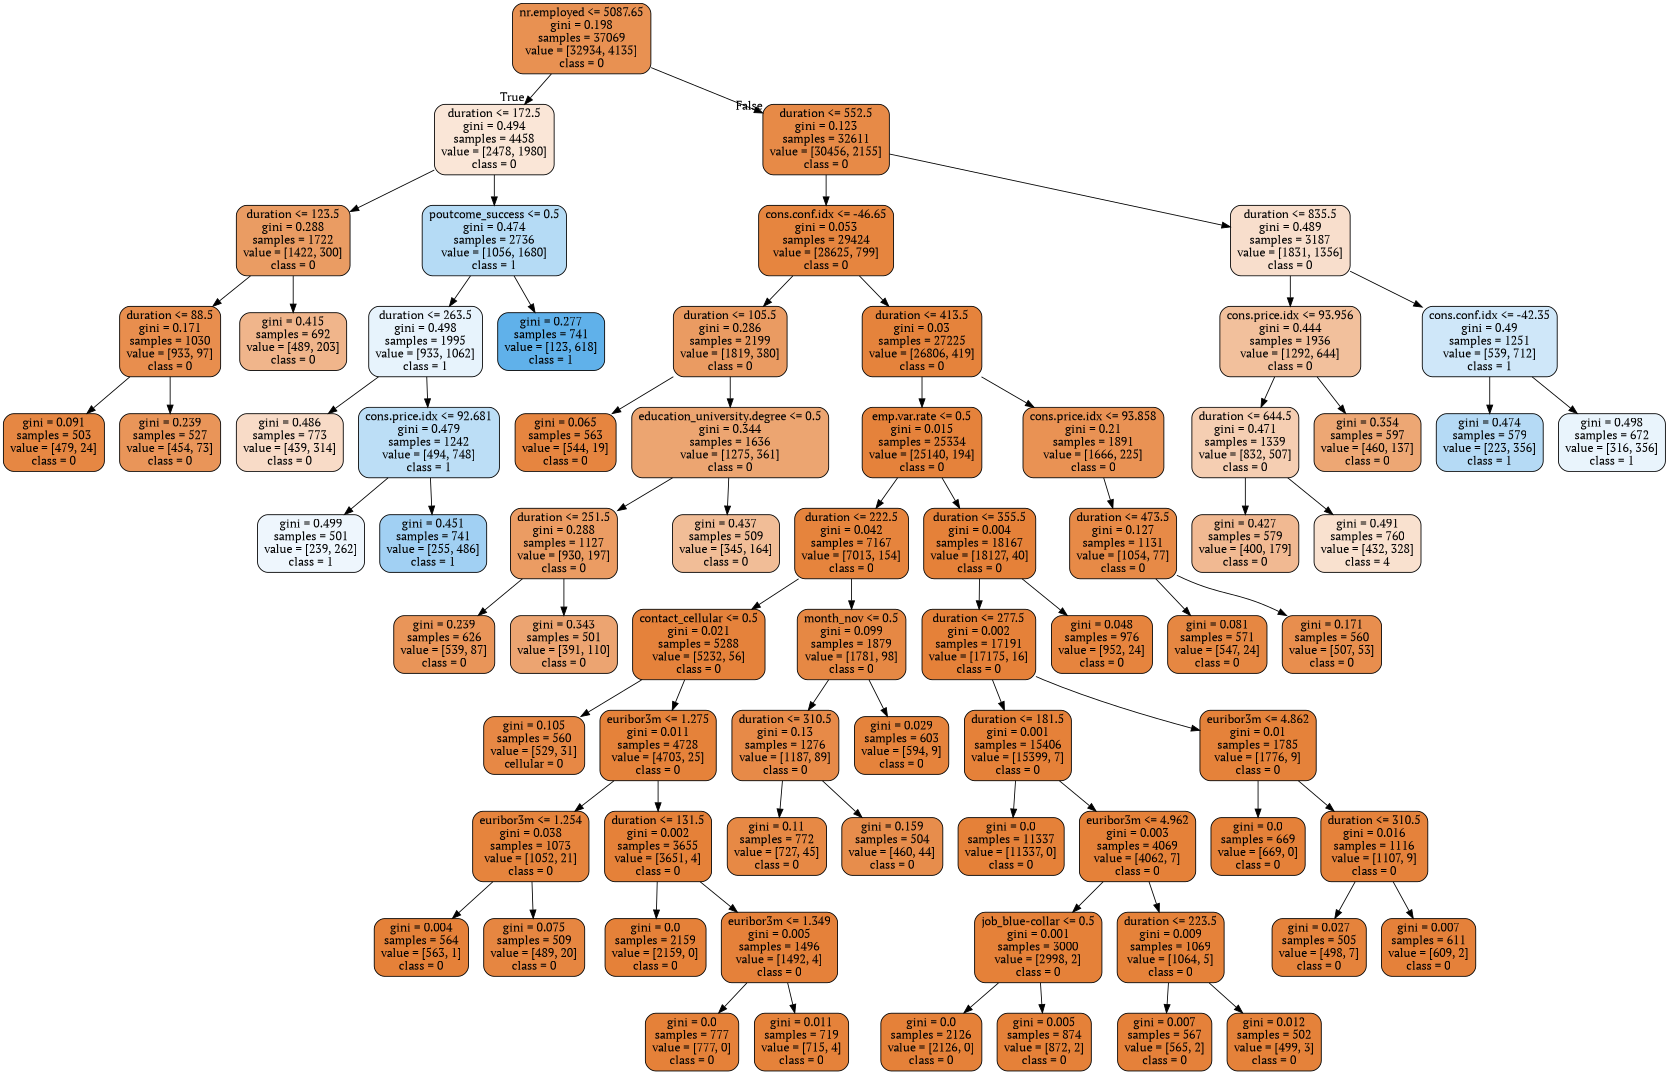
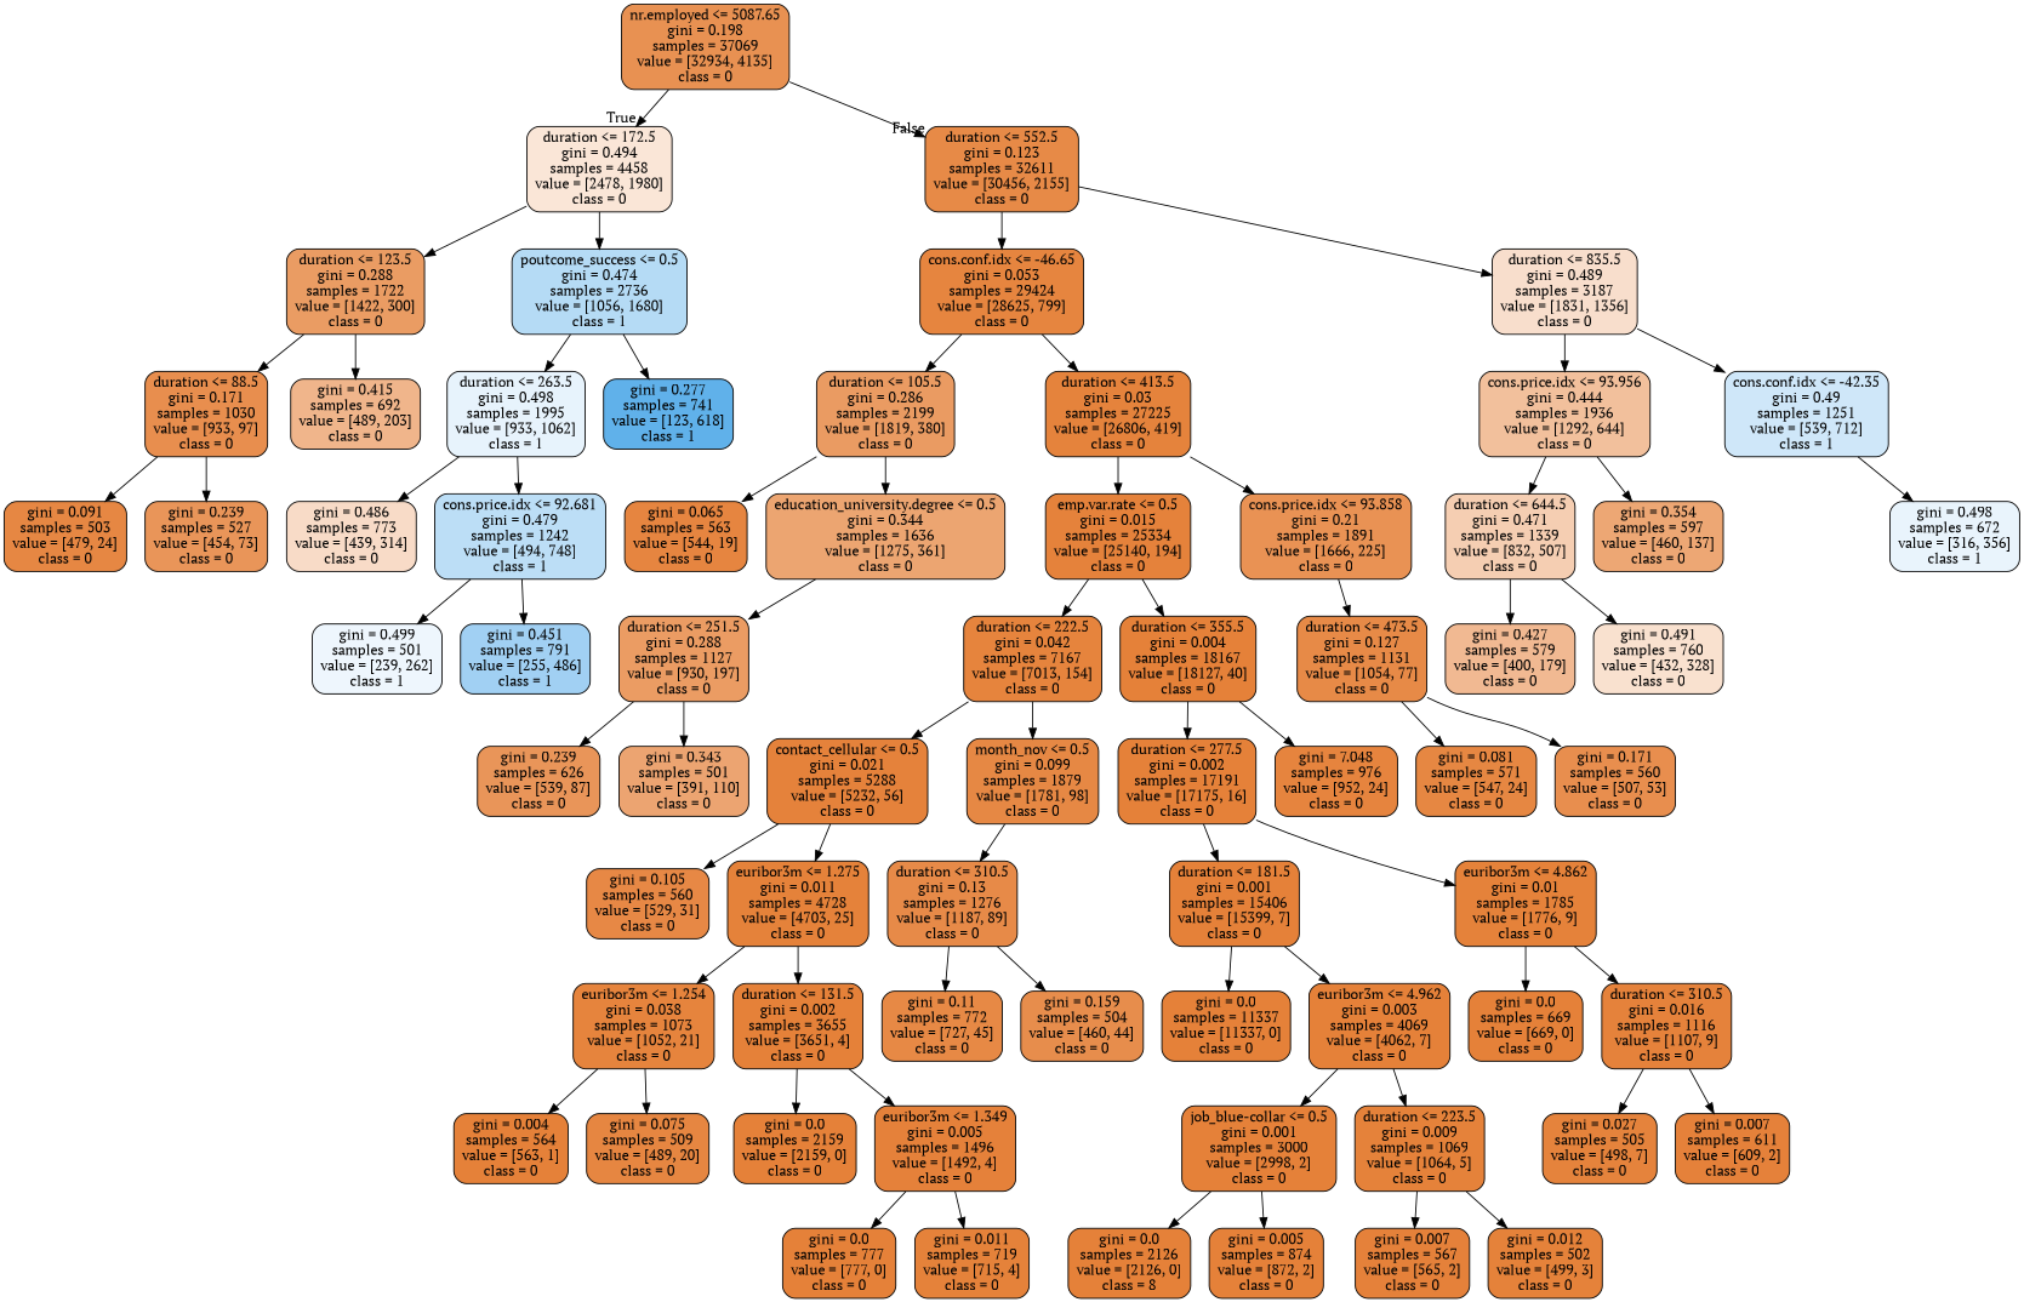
  digraph {
    fontname="PT Serif"
    node [color=black fillcolor="#e58139" fontname="PT Serif" shape=box style="filled, rounded"]
    edge [fontname="PT Serif"]
    n1 [fillcolor="#e89152" label="nr.employed <= 5087.65\ngini = 0.198\nsamples = 37069\nvalue = [32934, 4135]\nclass = 0"]
    n2 [fillcolor="#fae6d7" label="duration <= 172.5\ngini = 0.494\nsamples = 4458\nvalue = [2478, 1980]\nclass = 0"]
    n3 [fillcolor="#e78a47" label="duration <= 552.5\ngini = 0.123\nsamples = 32611\nvalue = [30456, 2155]\nclass = 0"]
    n4 [fillcolor="#ea9c63" label="duration <= 123.5\ngini = 0.288\nsamples = 1722\nvalue = [1422, 300]\nclass = 0"]
    n5 [fillcolor="#b5dbf5" label="poutcome_success <= 0.5\ngini = 0.474\nsamples = 2736\nvalue = [1056, 1680]\nclass = 1"]
    n6 [fillcolor="#e6853f" label="cons.conf.idx <= -46.65\ngini = 0.053\nsamples = 29424\nvalue = [28625, 799]\nclass = 0"]
    n7 [fillcolor="#f8decc" label="duration <= 835.5\ngini = 0.489\nsamples = 3187\nvalue = [1831, 1356]\nclass = 0"]
    n8 [fillcolor="#e88e4e" label="duration <= 88.5\ngini = 0.171\nsamples = 1030\nvalue = [933, 97]\nclass = 0"]
    n9 [fillcolor="#f0b58b" label="gini = 0.415\nsamples = 692\nvalue = [489, 203]\nclass = 0"]
    n10 [fillcolor="#e7f3fc" label="duration <= 263.5\ngini = 0.498\nsamples = 1995\nvalue = [933, 1062]\nclass = 1"]
    n11 [fillcolor="#60b1ea" label="gini = 0.277\nsamples = 741\nvalue = [123, 618]\nclass = 1"]
    n12 [fillcolor="#e68743" label="gini = 0.091\nsamples = 503\nvalue = [479, 24]\nclass = 0"]
    n13 [fillcolor="#e99559" label="gini = 0.239\nsamples = 527\nvalue = [454, 73]\nclass = 0"]
    n14 [fillcolor="#f8dbc7" label="gini = 0.486\nsamples = 773\nvalue = [439, 314]\nclass = 0"]
    n15 [fillcolor="#bcdef6" label="cons.price.idx <= 92.681\ngini = 0.479\nsamples = 1242\nvalue = [494, 748]\nclass = 1"]
    n16 [fillcolor="#eef6fd" label="gini = 0.499\nsamples = 501\nvalue = [239, 262]\nclass = 1"]
-   n17 [fillcolor="#a1d0f3" label="gini = 0.451\nsamples = 741\nvalue = [255, 486]\nclass = 1"]
+   n17 [fillcolor="#a1d0f3" label="gini = 0.451\nsamples = 791\nvalue = [255, 486]\nclass = 1"]
    n18 [fillcolor="#ea9b62" label="duration <= 105.5\ngini = 0.286\nsamples = 2199\nvalue = [1819, 380]\nclass = 0"]
    n19 [fillcolor="#e5833c" label="duration <= 413.5\ngini = 0.03\nsamples = 27225\nvalue = [26806, 419]\nclass = 0"]
    n20 [fillcolor="#f2c09c" label="cons.price.idx <= 93.956\ngini = 0.444\nsamples = 1936\nvalue = [1292, 644]\nclass = 0"]
    n21 [fillcolor="#cfe7f9" label="cons.conf.idx <= -42.35\ngini = 0.49\nsamples = 1251\nvalue = [539, 712]\nclass = 1"]
    n22 [fillcolor="#e68540" label="gini = 0.065\nsamples = 563\nvalue = [544, 19]\nclass = 0"]
    n23 [fillcolor="#eca571" label="education_university.degree <= 0.5\ngini = 0.344\nsamples = 1636\nvalue = [1275, 361]\nclass = 0"]
    n24 [fillcolor="#e5823b" label="emp.var.rate <= 0.5\ngini = 0.015\nsamples = 25334\nvalue = [25140, 194]\nclass = 0"]
    n25 [fillcolor="#e99254" label="cons.price.idx <= 93.858\ngini = 0.21\nsamples = 1891\nvalue = [1666, 225]\nclass = 0"]
    n26 [fillcolor="#eb9c63" label="duration <= 251.5\ngini = 0.288\nsamples = 1127\nvalue = [930, 197]\nclass = 0"]
-   n27 [fillcolor="#f1bd97" label="gini = 0.437\nsamples = 509\nvalue = [345, 164]\nclass = 0"]
    n28 [fillcolor="#e99559" label="gini = 0.239\nsamples = 626\nvalue = [539, 87]\nclass = 0"]
    n29 [fillcolor="#eca471" label="gini = 0.343\nsamples = 501\nvalue = [391, 110]\nclass = 0"]
    n30 [fillcolor="#e6843d" label="duration <= 222.5\ngini = 0.042\nsamples = 7167\nvalue = [7013, 154]\nclass = 0"]
    n31 [label="duration <= 355.5\ngini = 0.004\nsamples = 18167\nvalue = [18127, 40]\nclass = 0"]
    n32 [fillcolor="#e78a47" label="duration <= 473.5\ngini = 0.127\nsamples = 1131\nvalue = [1054, 77]\nclass = 0"]
    n33 [fillcolor="#e5823b" label="contact_cellular <= 0.5\ngini = 0.021\nsamples = 5288\nvalue = [5232, 56]\nclass = 0"]
    n34 [fillcolor="#e68844" label="month_nov <= 0.5\ngini = 0.099\nsamples = 1879\nvalue = [1781, 98]\nclass = 0"]
    n35 [label="duration <= 277.5\ngini = 0.002\nsamples = 17191\nvalue = [17175, 16]\nclass = 0"]
-   n36 [fillcolor="#e6843e" label="gini = 0.048\nsamples = 976\nvalue = [952, 24]\nclass = 0"]
-   n37 [fillcolor="#e78845" label="gini = 0.105\nsamples = 560\nvalue = [529, 31]\ncellular = 0"]
+   n36 [fillcolor="#e6843e" label="gini = 7.048\nsamples = 976\nvalue = [952, 24]\nclass = 0"]
+   n37 [fillcolor="#e78845" label="gini = 0.105\nsamples = 560\nvalue = [529, 31]\nclass = 0"]
    n38 [fillcolor="#e5823a" label="euribor3m <= 1.275\ngini = 0.011\nsamples = 4728\nvalue = [4703, 25]\nclass = 0"]
    n39 [fillcolor="#e78a48" label="duration <= 310.5\ngini = 0.13\nsamples = 1276\nvalue = [1187, 89]\nclass = 0"]
-   n40 [fillcolor="#e5833c" label="gini = 0.029\nsamples = 603\nvalue = [594, 9]\nclass = 0"]
    n41 [fillcolor="#e6843d" label="euribor3m <= 1.254\ngini = 0.038\nsamples = 1073\nvalue = [1052, 21]\nclass = 0"]
    n42 [label="duration <= 131.5\ngini = 0.002\nsamples = 3655\nvalue = [3651, 4]\nclass = 0"]
    n43 [label="gini = 0.004\nsamples = 564\nvalue = [563, 1]\nclass = 0"]
    n44 [fillcolor="#e68641" label="gini = 0.075\nsamples = 509\nvalue = [489, 20]\nclass = 0"]
    n45 [label="gini = 0.0\nsamples = 2159\nvalue = [2159, 0]\nclass = 0"]
    n46 [fillcolor="#e5813a" label="euribor3m <= 1.349\ngini = 0.005\nsamples = 1496\nvalue = [1492, 4]\nclass = 0"]
    n47 [label="gini = 0.0\nsamples = 777\nvalue = [777, 0]\nclass = 0"]
    n48 [fillcolor="#e5823a" label="gini = 0.011\nsamples = 719\nvalue = [715, 4]\nclass = 0"]
    n49 [fillcolor="#e78945" label="gini = 0.11\nsamples = 772\nvalue = [727, 45]\nclass = 0"]
    n50 [fillcolor="#e78d4c" label="gini = 0.159\nsamples = 504\nvalue = [460, 44]\nclass = 0"]
    n51 [label="duration <= 181.5\ngini = 0.001\nsamples = 15406\nvalue = [15399, 7]\nclass = 0"]
    n52 [fillcolor="#e5823a" label="euribor3m <= 4.862\ngini = 0.01\nsamples = 1785\nvalue = [1776, 9]\nclass = 0"]
    n53 [label="gini = 0.0\nsamples = 11337\nvalue = [11337, 0]\nclass = 0"]
    n54 [label="euribor3m <= 4.962\ngini = 0.003\nsamples = 4069\nvalue = [4062, 7]\nclass = 0"]
    n55 [label="gini = 0.0\nsamples = 669\nvalue = [669, 0]\nclass = 0"]
    n56 [fillcolor="#e5823b" label="duration <= 310.5\ngini = 0.016\nsamples = 1116\nvalue = [1107, 9]\nclass = 0"]
    n57 [label="job_blue-collar <= 0.5\ngini = 0.001\nsamples = 3000\nvalue = [2998, 2]\nclass = 0"]
    n58 [fillcolor="#e5823a" label="duration <= 223.5\ngini = 0.009\nsamples = 1069\nvalue = [1064, 5]\nclass = 0"]
-   n59 [label="gini = 0.0\nsamples = 2126\nvalue = [2126, 0]\nclass = 0"]
+   n59 [label="gini = 0.0\nsamples = 2126\nvalue = [2126, 0]\nclass = 8"]
    n60 [label="gini = 0.005\nsamples = 874\nvalue = [872, 2]\nclass = 0"]
    n61 [fillcolor="#e5813a" label="gini = 0.007\nsamples = 567\nvalue = [565, 2]\nclass = 0"]
    n62 [fillcolor="#e5823a" label="gini = 0.012\nsamples = 502\nvalue = [499, 3]\nclass = 0"]
    n63 [fillcolor="#e5833c" label="gini = 0.027\nsamples = 505\nvalue = [498, 7]\nclass = 0"]
    n64 [fillcolor="#e5813a" label="gini = 0.007\nsamples = 611\nvalue = [609, 2]\nclass = 0"]
    n65 [fillcolor="#e68742" label="gini = 0.081\nsamples = 571\nvalue = [547, 24]\nclass = 0"]
    n66 [fillcolor="#e88e4e" label="gini = 0.171\nsamples = 560\nvalue = [507, 53]\nclass = 0"]
    n67 [fillcolor="#f5ceb2" label="duration <= 644.5\ngini = 0.471\nsamples = 1339\nvalue = [832, 507]\nclass = 0"]
    n68 [fillcolor="#eda774" label="gini = 0.354\nsamples = 597\nvalue = [460, 137]\nclass = 0"]
-   n69 [fillcolor="#b5daf5" label="gini = 0.474\nsamples = 579\nvalue = [223, 356]\nclass = 1"]
    n70 [fillcolor="#e9f4fc" label="gini = 0.498\nsamples = 672\nvalue = [316, 356]\nclass = 1"]
    n71 [fillcolor="#f1b992" label="gini = 0.427\nsamples = 579\nvalue = [400, 179]\nclass = 0"]
-   n72 [fillcolor="#f9e1cf" label="gini = 0.491\nsamples = 760\nvalue = [432, 328]\nclass = 4"]
+   n72 [fillcolor="#f9e1cf" label="gini = 0.491\nsamples = 760\nvalue = [432, 328]\nclass = 0"]
    n1 -> n2 [headlabel=True labelangle=45 labeldistance=2.5]
    n1 -> n3 [headlabel=False labelangle=-45 labeldistance=2.5]
    n2 -> n4
    n2 -> n5
    n3 -> n6
    n3 -> n7
    n4 -> n8
    n4 -> n9
    n5 -> n10
    n5 -> n11
    n6 -> n18
    n6 -> n19
    n7 -> n20
    n7 -> n21
    n8 -> n12
    n8 -> n13
    n10 -> n14
    n10 -> n15
    n15 -> n16
    n15 -> n17
    n18 -> n22
    n18 -> n23
    n19 -> n24
    n19 -> n25
    n20 -> n67
    n20 -> n68
-   n21 -> n69
    n21 -> n70
    n23 -> n26
-   n23 -> n27
    n24 -> n30
    n24 -> n31
    n25 -> n32
    n26 -> n28
    n26 -> n29
    n30 -> n33
    n30 -> n34
    n31 -> n35
    n31 -> n36
    n32 -> n65
    n32 -> n66
    n33 -> n37
    n33 -> n38
    n34 -> n39
-   n34 -> n40
    n35 -> n51
    n35 -> n52
    n38 -> n41
    n38 -> n42
    n39 -> n49
    n39 -> n50
    n41 -> n43
    n41 -> n44
    n42 -> n45
    n42 -> n46
    n46 -> n47
    n46 -> n48
    n51 -> n53
    n51 -> n54
    n52 -> n55
    n52 -> n56
    n54 -> n57
    n54 -> n58
    n56 -> n63
    n56 -> n64
    n57 -> n59
    n57 -> n60
    n58 -> n61
    n58 -> n62
    n67 -> n71
    n67 -> n72
  }
